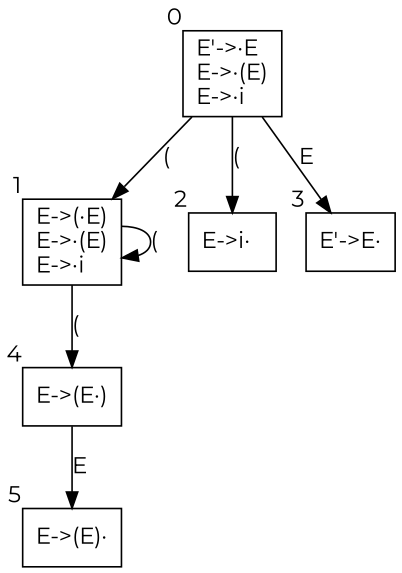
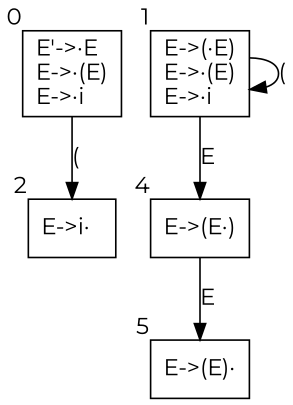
  digraph {
    fontname=Montserrat
    node [fontname=Montserrat shape=box]
    edge [fontname=Montserrat]
    n1 [label="E'->·E\lE->·(E)\lE->·i\l" xlabel=0]
    n2 [label="E->(·E)\lE->·(E)\lE->·i\l" xlabel=1]
    n3 [label="E->i·\l" xlabel=2]
-   n4 [label="E'->E·\l" xlabel=3]
    n5 [label="E->(E·)\l" xlabel=4]
    n6 [label="E->(E)·\l" xlabel=5]
-   n1 -> n2 [label="("]
    n1 -> n3 [label="("]
-   n1 -> n4 [label=E]
    n2 -> n2 [label="("]
-   n2 -> n5 [label="("]
+   n2 -> n5 [label=E]
    n5 -> n6 [label=E]
  }
